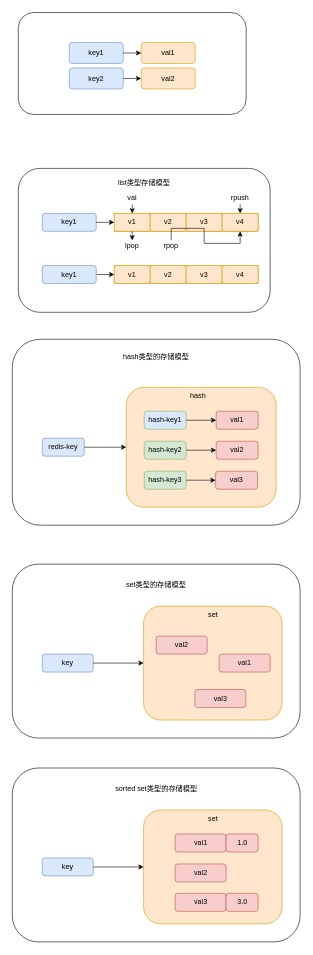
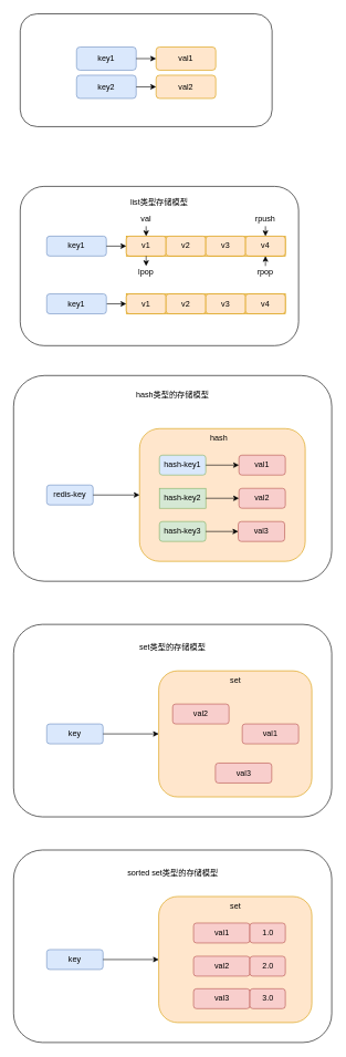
  <mxCell id="0" />
  <mxCell id="1" parent="0" />
  <mxCell id="2" value="" style="group" parent="1" vertex="1" connectable="0"><mxGeometry x="30" y="20" width="380" height="170" as="geometry" /></mxCell>
  <mxCell id="3" value="" style="rounded=1;whiteSpace=wrap;html=1;" parent="2" vertex="1"><mxGeometry width="380" height="170" as="geometry" /></mxCell>
  <mxCell id="4" value="key1" style="rounded=1;whiteSpace=wrap;html=1;fillColor=#dae8fc;strokeColor=#6c8ebf;" parent="2" vertex="1"><mxGeometry x="85" y="50" width="90" height="35" as="geometry" /></mxCell>
  <mxCell id="5" value="val1" style="rounded=1;whiteSpace=wrap;html=1;fillColor=#ffe6cc;strokeColor=#d79b00;" parent="2" vertex="1"><mxGeometry x="205" y="50" width="90" height="35" as="geometry" /></mxCell>
  <mxCell id="6" style="edgeStyle=orthogonalEdgeStyle;rounded=0;orthogonalLoop=1;jettySize=auto;html=1;exitX=1;exitY=0.5;exitDx=0;exitDy=0;entryX=0;entryY=0.5;entryDx=0;entryDy=0;" parent="2" source="4" target="5" edge="1"><mxGeometry relative="1" as="geometry" /></mxCell>
  <mxCell id="7" value="key2" style="rounded=1;whiteSpace=wrap;html=1;fillColor=#dae8fc;strokeColor=#6c8ebf;" parent="2" vertex="1"><mxGeometry x="85" y="92.5" width="90" height="35" as="geometry" /></mxCell>
  <mxCell id="8" value="val2" style="rounded=1;whiteSpace=wrap;html=1;fillColor=#ffe6cc;strokeColor=#d79b00;" parent="2" vertex="1"><mxGeometry x="205" y="92.5" width="90" height="35" as="geometry" /></mxCell>
  <mxCell id="9" style="edgeStyle=orthogonalEdgeStyle;rounded=0;orthogonalLoop=1;jettySize=auto;html=1;exitX=1;exitY=0.5;exitDx=0;exitDy=0;entryX=0;entryY=0.5;entryDx=0;entryDy=0;" parent="2" source="7" target="8" edge="1"><mxGeometry relative="1" as="geometry" /></mxCell>
  <mxCell id="10" value="" style="group" parent="1" vertex="1" connectable="0"><mxGeometry x="30" y="280" width="420" height="240" as="geometry" /></mxCell>
  <mxCell id="11" value="" style="rounded=1;whiteSpace=wrap;html=1;" parent="10" vertex="1"><mxGeometry width="420" height="240" as="geometry" /></mxCell>
  <mxCell id="12" value="list类型存储模型" style="text;html=1;strokeColor=none;fillColor=none;align=center;verticalAlign=middle;whiteSpace=wrap;rounded=0;" parent="10" vertex="1"><mxGeometry x="145" y="10" width="130" height="30" as="geometry" /></mxCell>
  <mxCell id="13" value="key1" style="rounded=1;whiteSpace=wrap;html=1;fillColor=#dae8fc;strokeColor=#6c8ebf;" parent="10" vertex="1"><mxGeometry x="40" y="75" width="90" height="30" as="geometry" /></mxCell>
  <mxCell id="14" value="" style="group;fillColor=#ffe6cc;strokeColor=#d79b00;" parent="10" vertex="1" connectable="0"><mxGeometry x="160" y="75" width="240" height="30" as="geometry" /></mxCell>
  <mxCell id="15" value="v1" style="rounded=1;whiteSpace=wrap;html=1;fillColor=#ffe6cc;strokeColor=#d79b00;" parent="14" vertex="1"><mxGeometry width="60" height="30" as="geometry" /></mxCell>
  <mxCell id="16" value="v2" style="rounded=1;whiteSpace=wrap;html=1;fillColor=#ffe6cc;strokeColor=#d79b00;" parent="14" vertex="1"><mxGeometry x="60" width="60" height="30" as="geometry" /></mxCell>
  <mxCell id="17" value="v3" style="rounded=1;whiteSpace=wrap;html=1;fillColor=#ffe6cc;strokeColor=#d79b00;" parent="14" vertex="1"><mxGeometry x="120" width="60" height="30" as="geometry" /></mxCell>
  <mxCell id="18" value="v4" style="rounded=1;whiteSpace=wrap;html=1;fillColor=#ffe6cc;strokeColor=#d79b00;" parent="14" vertex="1"><mxGeometry x="180" width="60" height="30" as="geometry" /></mxCell>
  <mxCell id="19" value="" style="group;fillColor=#ffe6cc;strokeColor=#d79b00;" parent="10" vertex="1" connectable="0"><mxGeometry x="160" y="162" width="240" height="30" as="geometry" /></mxCell>
  <mxCell id="20" value="v1" style="rounded=1;whiteSpace=wrap;html=1;fillColor=#ffe6cc;strokeColor=#d79b00;" parent="19" vertex="1"><mxGeometry width="60" height="30" as="geometry" /></mxCell>
  <mxCell id="21" value="v2" style="rounded=1;whiteSpace=wrap;html=1;fillColor=#ffe6cc;strokeColor=#d79b00;" parent="19" vertex="1"><mxGeometry x="60" width="60" height="30" as="geometry" /></mxCell>
  <mxCell id="22" value="v3" style="rounded=1;whiteSpace=wrap;html=1;fillColor=#ffe6cc;strokeColor=#d79b00;" parent="19" vertex="1"><mxGeometry x="120" width="60" height="30" as="geometry" /></mxCell>
  <mxCell id="23" value="v4" style="rounded=1;whiteSpace=wrap;html=1;fillColor=#ffe6cc;strokeColor=#d79b00;" parent="19" vertex="1"><mxGeometry x="180" width="60" height="30" as="geometry" /></mxCell>
  <mxCell id="24" style="edgeStyle=orthogonalEdgeStyle;rounded=0;orthogonalLoop=1;jettySize=auto;html=1;exitX=1;exitY=0.5;exitDx=0;exitDy=0;entryX=0;entryY=0.5;entryDx=0;entryDy=0;" parent="10" source="25" target="20" edge="1"><mxGeometry relative="1" as="geometry" /></mxCell>
  <mxCell id="25" value="key1" style="rounded=1;whiteSpace=wrap;html=1;fillColor=#dae8fc;strokeColor=#6c8ebf;" parent="10" vertex="1"><mxGeometry x="40" y="162" width="90" height="30" as="geometry" /></mxCell>
  <mxCell id="26" style="edgeStyle=orthogonalEdgeStyle;rounded=0;orthogonalLoop=1;jettySize=auto;html=1;exitX=1;exitY=0.5;exitDx=0;exitDy=0;entryX=0;entryY=0.5;entryDx=0;entryDy=0;" parent="10" source="13" target="15" edge="1"><mxGeometry relative="1" as="geometry" /></mxCell>
  <mxCell id="27" style="edgeStyle=orthogonalEdgeStyle;rounded=0;orthogonalLoop=1;jettySize=auto;html=1;exitX=0.5;exitY=1;exitDx=0;exitDy=0;" parent="10" source="11" target="11" edge="1"><mxGeometry relative="1" as="geometry" /></mxCell>
  <mxCell id="28" style="edgeStyle=orthogonalEdgeStyle;rounded=0;orthogonalLoop=1;jettySize=auto;html=1;exitX=0.5;exitY=1;exitDx=0;exitDy=0;entryX=0.5;entryY=0;entryDx=0;entryDy=0;" parent="10" source="29" target="15" edge="1"><mxGeometry relative="1" as="geometry" /></mxCell>
  <mxCell id="29" value="val" style="text;html=1;strokeColor=none;fillColor=none;align=center;verticalAlign=middle;whiteSpace=wrap;rounded=0;" parent="10" vertex="1"><mxGeometry x="165" y="40" width="50" height="20" as="geometry" /></mxCell>
  <mxCell id="30" value="lpop" style="text;html=1;strokeColor=none;fillColor=none;align=center;verticalAlign=middle;whiteSpace=wrap;rounded=0;" parent="10" vertex="1"><mxGeometry x="165" y="120" width="50" height="20" as="geometry" /></mxCell>
  <mxCell id="31" style="edgeStyle=orthogonalEdgeStyle;rounded=0;orthogonalLoop=1;jettySize=auto;html=1;exitX=0.5;exitY=1;exitDx=0;exitDy=0;entryX=0.5;entryY=0;entryDx=0;entryDy=0;" parent="10" source="15" target="30" edge="1"><mxGeometry relative="1" as="geometry" /></mxCell>
  <mxCell id="32" style="edgeStyle=orthogonalEdgeStyle;rounded=0;orthogonalLoop=1;jettySize=auto;html=1;exitX=0.5;exitY=1;exitDx=0;exitDy=0;entryX=0.5;entryY=0;entryDx=0;entryDy=0;" parent="10" source="33" target="18" edge="1"><mxGeometry relative="1" as="geometry" /></mxCell>
  <mxCell id="33" value="rpush" style="text;html=1;strokeColor=none;fillColor=none;align=center;verticalAlign=middle;whiteSpace=wrap;rounded=0;" parent="10" vertex="1"><mxGeometry x="345" y="40" width="50" height="20" as="geometry" /></mxCell>
  <mxCell id="34" style="edgeStyle=orthogonalEdgeStyle;rounded=0;orthogonalLoop=1;jettySize=auto;html=1;exitX=0.5;exitY=0;exitDx=0;exitDy=0;entryX=0.5;entryY=1;entryDx=0;entryDy=0;" parent="10" source="35" target="18" edge="1"><mxGeometry relative="1" as="geometry" /></mxCell>
- <mxCell id="35" value="rpop" style="text;html=1;strokeColor=none;fillColor=none;align=center;verticalAlign=middle;whiteSpace=wrap;rounded=0;" parent="10" vertex="1"><mxGeometry x="230" y="120" width="50" height="20" as="geometry" /></mxCell>
+ <mxCell id="35" value="rpop" style="text;html=1;strokeColor=none;fillColor=none;align=center;verticalAlign=middle;whiteSpace=wrap;rounded=0;" parent="10" vertex="1"><mxGeometry x="345" y="120" width="50" height="20" as="geometry" /></mxCell>
  <mxCell id="36" value="" style="group" parent="1" vertex="1" connectable="0"><mxGeometry x="20" y="565" width="480" height="310" as="geometry" /></mxCell>
  <mxCell id="37" value="" style="rounded=1;whiteSpace=wrap;html=1;" parent="36" vertex="1"><mxGeometry width="480" height="310" as="geometry" /></mxCell>
  <mxCell id="38" value="hash类型的存储模型" style="text;html=1;strokeColor=none;fillColor=none;align=center;verticalAlign=middle;whiteSpace=wrap;rounded=0;" parent="36" vertex="1"><mxGeometry x="180" y="15" width="120" height="30" as="geometry" /></mxCell>
  <mxCell id="39" value="redis-key" style="rounded=1;whiteSpace=wrap;html=1;fillColor=#dae8fc;strokeColor=#6c8ebf;" parent="36" vertex="1"><mxGeometry x="50" y="165" width="70" height="30" as="geometry" /></mxCell>
  <mxCell id="40" value="" style="rounded=1;whiteSpace=wrap;html=1;fillColor=#ffe6cc;strokeColor=#d79b00;" parent="36" vertex="1"><mxGeometry x="190" y="80" width="250" height="200" as="geometry" /></mxCell>
  <mxCell id="41" style="edgeStyle=orthogonalEdgeStyle;rounded=0;orthogonalLoop=1;jettySize=auto;html=1;exitX=1;exitY=0.5;exitDx=0;exitDy=0;" parent="36" source="39" target="40" edge="1"><mxGeometry relative="1" as="geometry" /></mxCell>
  <mxCell id="42" value="hash" style="text;html=1;strokeColor=none;fillColor=none;align=center;verticalAlign=middle;whiteSpace=wrap;rounded=0;" parent="36" vertex="1"><mxGeometry x="280" y="80" width="60" height="30" as="geometry" /></mxCell>
  <mxCell id="43" value="hash-key1" style="rounded=1;whiteSpace=wrap;html=1;fillColor=#dae8fc;strokeColor=#82b366;" parent="36" vertex="1"><mxGeometry x="220" y="120" width="70" height="30" as="geometry" /></mxCell>
  <mxCell id="44" value="val1" style="rounded=1;whiteSpace=wrap;html=1;fillColor=#f8cecc;strokeColor=#b85450;" parent="36" vertex="1"><mxGeometry x="340" y="120" width="70" height="30" as="geometry" /></mxCell>
  <mxCell id="45" style="edgeStyle=orthogonalEdgeStyle;rounded=0;orthogonalLoop=1;jettySize=auto;html=1;exitX=1;exitY=0.5;exitDx=0;exitDy=0;entryX=0;entryY=0.5;entryDx=0;entryDy=0;" parent="36" source="43" target="44" edge="1"><mxGeometry relative="1" as="geometry" /></mxCell>
  <mxCell id="46" value="hash-key3" style="rounded=1;whiteSpace=wrap;html=1;fillColor=#d5e8d4;strokeColor=#82b366;" parent="36" vertex="1"><mxGeometry x="220" y="220" width="70" height="30" as="geometry" /></mxCell>
- <mxCell id="47" value="hash-key2" style="rounded=1;whiteSpace=wrap;html=1;fillColor=#d5e8d4;strokeColor=#82b366;" parent="36" vertex="1"><mxGeometry x="220" y="170" width="70" height="30" as="geometry" /></mxCell>
+ <mxCell id="47" value="hash-key2" style="whiteSpace=wrap;html=1;fillColor=#d5e8d4;strokeColor=#82b366;rounded=0;" parent="36" vertex="1"><mxGeometry x="220" y="170" width="70" height="30" as="geometry" /></mxCell>
  <mxCell id="48" value="val2" style="rounded=1;whiteSpace=wrap;html=1;fillColor=#f8cecc;strokeColor=#b85450;" parent="36" vertex="1"><mxGeometry x="340" y="170" width="70" height="30" as="geometry" /></mxCell>
  <mxCell id="49" style="edgeStyle=orthogonalEdgeStyle;rounded=0;orthogonalLoop=1;jettySize=auto;html=1;exitX=1;exitY=0.5;exitDx=0;exitDy=0;" parent="36" source="47" target="48" edge="1"><mxGeometry relative="1" as="geometry" /></mxCell>
  <mxCell id="50" value="val3" style="rounded=1;whiteSpace=wrap;html=1;fillColor=#f8cecc;strokeColor=#b85450;" parent="36" vertex="1"><mxGeometry x="339" y="220" width="70" height="30" as="geometry" /></mxCell>
  <mxCell id="51" value="" style="edgeStyle=orthogonalEdgeStyle;rounded=0;orthogonalLoop=1;jettySize=auto;html=1;" parent="36" source="46" target="50" edge="1"><mxGeometry relative="1" as="geometry" /></mxCell>
  <mxCell id="52" value="" style="group" vertex="1" connectable="0" parent="1"><mxGeometry x="20" y="940" width="480" height="290" as="geometry" /></mxCell>
  <mxCell id="53" value="" style="rounded=1;whiteSpace=wrap;html=1;" vertex="1" parent="52"><mxGeometry width="480" height="290" as="geometry" /></mxCell>
  <mxCell id="54" value="set类型的存储模型" style="text;html=1;strokeColor=none;fillColor=none;align=center;verticalAlign=middle;whiteSpace=wrap;rounded=0;" vertex="1" parent="52"><mxGeometry x="185" y="20" width="110" height="30" as="geometry" /></mxCell>
  <mxCell id="55" value="key" style="rounded=1;whiteSpace=wrap;html=1;fillColor=#dae8fc;strokeColor=#6c8ebf;" vertex="1" parent="52"><mxGeometry x="50" y="150" width="85" height="30" as="geometry" /></mxCell>
  <mxCell id="56" value="" style="rounded=1;whiteSpace=wrap;html=1;fillColor=#ffe6cc;strokeColor=#d79b00;" vertex="1" parent="52"><mxGeometry x="219" y="70" width="231" height="190" as="geometry" /></mxCell>
  <mxCell id="57" style="edgeStyle=orthogonalEdgeStyle;rounded=0;orthogonalLoop=1;jettySize=auto;html=1;exitX=1;exitY=0.5;exitDx=0;exitDy=0;" edge="1" parent="52" source="55" target="56"><mxGeometry relative="1" as="geometry" /></mxCell>
  <mxCell id="58" value="set" style="text;html=1;strokeColor=none;fillColor=none;align=center;verticalAlign=middle;whiteSpace=wrap;rounded=0;" vertex="1" parent="52"><mxGeometry x="304.5" y="70" width="60" height="30" as="geometry" /></mxCell>
  <mxCell id="59" style="edgeStyle=orthogonalEdgeStyle;rounded=0;orthogonalLoop=1;jettySize=auto;html=1;exitX=0.5;exitY=1;exitDx=0;exitDy=0;" edge="1" parent="52" source="58" target="58"><mxGeometry relative="1" as="geometry" /></mxCell>
  <mxCell id="60" value="val1" style="rounded=1;whiteSpace=wrap;html=1;fillColor=#f8cecc;strokeColor=#b85450;" vertex="1" parent="52"><mxGeometry x="345" y="150" width="85" height="30" as="geometry" /></mxCell>
  <mxCell id="61" value="val2" style="rounded=1;whiteSpace=wrap;html=1;fillColor=#f8cecc;strokeColor=#b85450;" vertex="1" parent="52"><mxGeometry x="240" y="120" width="85" height="30" as="geometry" /></mxCell>
  <mxCell id="62" value="val3" style="rounded=1;whiteSpace=wrap;html=1;fillColor=#f8cecc;strokeColor=#b85450;" vertex="1" parent="52"><mxGeometry x="304.5" y="209" width="85" height="30" as="geometry" /></mxCell>
  <mxCell id="63" value="" style="group" vertex="1" connectable="0" parent="1"><mxGeometry x="20" y="1280" width="480" height="290" as="geometry" /></mxCell>
  <mxCell id="64" value="" style="rounded=1;whiteSpace=wrap;html=1;" vertex="1" parent="63"><mxGeometry width="480" height="290" as="geometry" /></mxCell>
  <mxCell id="65" value="sorted set类型的存储模型" style="text;html=1;strokeColor=none;fillColor=none;align=center;verticalAlign=middle;whiteSpace=wrap;rounded=0;" vertex="1" parent="63"><mxGeometry x="162.5" y="20" width="155" height="30" as="geometry" /></mxCell>
  <mxCell id="66" value="key" style="rounded=1;whiteSpace=wrap;html=1;fillColor=#dae8fc;strokeColor=#6c8ebf;" vertex="1" parent="63"><mxGeometry x="50" y="150" width="85" height="30" as="geometry" /></mxCell>
  <mxCell id="67" value="" style="rounded=1;whiteSpace=wrap;html=1;fillColor=#ffe6cc;strokeColor=#d79b00;" vertex="1" parent="63"><mxGeometry x="219" y="70" width="231" height="190" as="geometry" /></mxCell>
  <mxCell id="68" style="edgeStyle=orthogonalEdgeStyle;rounded=0;orthogonalLoop=1;jettySize=auto;html=1;exitX=1;exitY=0.5;exitDx=0;exitDy=0;" edge="1" parent="63" source="66" target="67"><mxGeometry relative="1" as="geometry" /></mxCell>
  <mxCell id="69" value="set" style="text;html=1;strokeColor=none;fillColor=none;align=center;verticalAlign=middle;whiteSpace=wrap;rounded=0;" vertex="1" parent="63"><mxGeometry x="304.5" y="70" width="60" height="30" as="geometry" /></mxCell>
  <mxCell id="70" style="edgeStyle=orthogonalEdgeStyle;rounded=0;orthogonalLoop=1;jettySize=auto;html=1;exitX=0.5;exitY=1;exitDx=0;exitDy=0;" edge="1" parent="63" source="69" target="69"><mxGeometry relative="1" as="geometry" /></mxCell>
  <mxCell id="71" value="val1" style="rounded=1;whiteSpace=wrap;html=1;fillColor=#f8cecc;strokeColor=#b85450;" vertex="1" parent="63"><mxGeometry x="271.5" y="110" width="85" height="30" as="geometry" /></mxCell>
  <mxCell id="72" value="val2" style="rounded=1;whiteSpace=wrap;html=1;fillColor=#f8cecc;strokeColor=#b85450;" vertex="1" parent="63"><mxGeometry x="271.5" y="160" width="85" height="30" as="geometry" /></mxCell>
  <mxCell id="73" value="val3" style="rounded=1;whiteSpace=wrap;html=1;fillColor=#f8cecc;strokeColor=#b85450;" vertex="1" parent="63"><mxGeometry x="271.5" y="209" width="85" height="30" as="geometry" /></mxCell>
  <mxCell id="74" style="edgeStyle=orthogonalEdgeStyle;rounded=0;orthogonalLoop=1;jettySize=auto;html=1;exitX=0.5;exitY=1;exitDx=0;exitDy=0;" edge="1" parent="63" source="71" target="71"><mxGeometry relative="1" as="geometry" /></mxCell>
  <mxCell id="75" value="1.0" style="rounded=1;whiteSpace=wrap;html=1;fillColor=#f8cecc;strokeColor=#b85450;" vertex="1" parent="63"><mxGeometry x="356.5" y="110" width="53.5" height="30" as="geometry" /></mxCell>
+ <mxCell id="76" value="2.0" style="rounded=1;whiteSpace=wrap;html=1;fillColor=#f8cecc;strokeColor=#b85450;" vertex="1" parent="63"><mxGeometry x="356.5" y="160" width="53.5" height="30" as="geometry" /></mxCell>
  <mxCell id="77" value="3.0" style="rounded=1;whiteSpace=wrap;html=1;fillColor=#f8cecc;strokeColor=#b85450;" vertex="1" parent="63"><mxGeometry x="356.5" y="209" width="53.5" height="30" as="geometry" /></mxCell>
